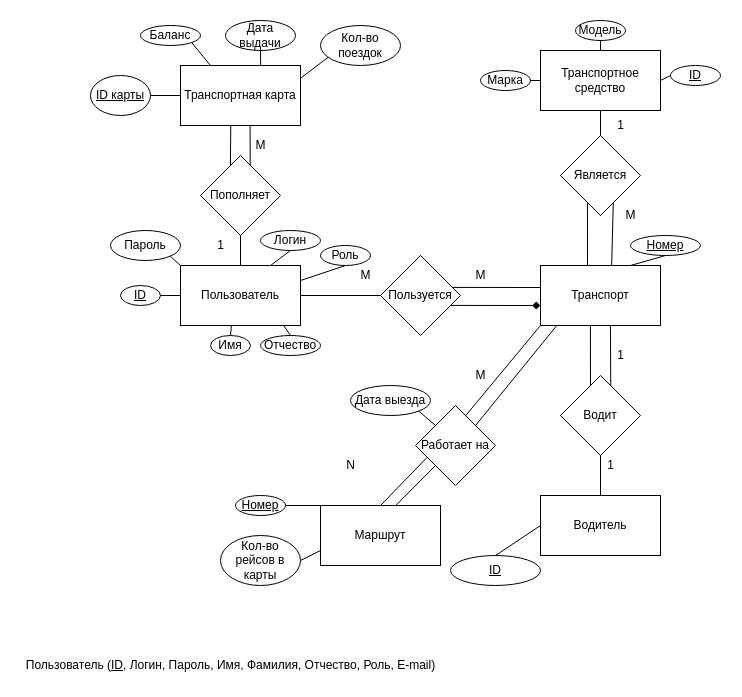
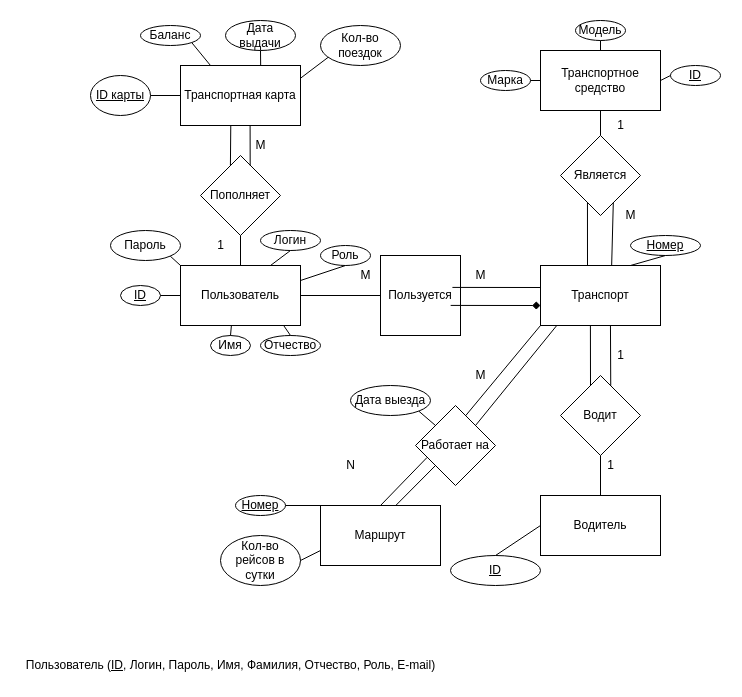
  <mxCell id="0" />
  <mxCell id="1" parent="0" />
  <mxCell id="2" value="Транспорт" style="rounded=0;whiteSpace=wrap;html=1;" parent="1" vertex="1"><mxGeometry x="540" y="265" width="120" height="60" as="geometry" /></mxCell>
  <mxCell id="3" value="Маршрут" style="whiteSpace=wrap;html=1;" parent="1" vertex="1"><mxGeometry x="320" y="505" width="120" height="60" as="geometry" /></mxCell>
  <mxCell id="4" value="Транспортная карта" style="whiteSpace=wrap;html=1;" parent="1" vertex="1"><mxGeometry x="180" y="65" width="120" height="60" as="geometry" /></mxCell>
  <mxCell id="5" value="Пользователь" style="rounded=0;whiteSpace=wrap;html=1;" parent="1" vertex="1"><mxGeometry x="180" y="265" width="120" height="60" as="geometry" /></mxCell>
- <mxCell id="6" value="Пользуется" style="rhombus;whiteSpace=wrap;html=1;" parent="1" vertex="1"><mxGeometry x="380" y="255" width="80" height="80" as="geometry" /></mxCell>
+ <mxCell id="6" value="Пользуется" style="whiteSpace=wrap;html=1;rounded=0;" parent="1" vertex="1"><mxGeometry x="380" y="255" width="80" height="80" as="geometry" /></mxCell>
  <mxCell id="7" value="Пополняет" style="rhombus;whiteSpace=wrap;html=1;" parent="1" vertex="1"><mxGeometry x="200" y="155" width="80" height="80" as="geometry" /></mxCell>
  <mxCell id="8" value="Работает на" style="rhombus;whiteSpace=wrap;html=1;" parent="1" vertex="1"><mxGeometry x="415" y="405" width="80" height="80" as="geometry" /></mxCell>
  <mxCell id="9" value="" style="endArrow=none;html=1;rounded=0;exitX=0.5;exitY=0;exitDx=0;exitDy=0;entryX=0.5;entryY=1;entryDx=0;entryDy=0;" parent="1" source="5" target="7" edge="1"><mxGeometry width="50" height="50" relative="1" as="geometry"><mxPoint x="630" y="355" as="sourcePoint" /><mxPoint x="680" y="305" as="targetPoint" /></mxGeometry></mxCell>
  <mxCell id="10" value="" style="endArrow=none;html=1;rounded=0;exitX=0.374;exitY=0.121;exitDx=0;exitDy=0;entryX=0.419;entryY=1.003;entryDx=0;entryDy=0;entryPerimeter=0;exitPerimeter=0;" parent="1" source="7" target="4" edge="1"><mxGeometry width="50" height="50" relative="1" as="geometry"><mxPoint x="630" y="355" as="sourcePoint" /><mxPoint x="680" y="305" as="targetPoint" /></mxGeometry></mxCell>
  <mxCell id="11" value="" style="endArrow=none;html=1;rounded=0;entryX=0.58;entryY=1;entryDx=0;entryDy=0;entryPerimeter=0;exitX=0.621;exitY=0.124;exitDx=0;exitDy=0;exitPerimeter=0;" parent="1" source="7" target="4" edge="1"><mxGeometry width="50" height="50" relative="1" as="geometry"><mxPoint x="250" y="165" as="sourcePoint" /><mxPoint x="300" y="105" as="targetPoint" /></mxGeometry></mxCell>
  <mxCell id="12" value="1" style="text;html=1;align=center;verticalAlign=middle;resizable=0;points=[];autosize=1;strokeColor=none;fillColor=none;" parent="1" vertex="1"><mxGeometry x="210" y="235" width="20" height="20" as="geometry" /></mxCell>
  <mxCell id="13" value="М" style="text;html=1;align=center;verticalAlign=middle;resizable=0;points=[];autosize=1;strokeColor=none;fillColor=none;" parent="1" vertex="1"><mxGeometry x="245" y="135" width="30" height="20" as="geometry" /></mxCell>
  <mxCell id="14" value="&lt;u&gt;ID карты&lt;/u&gt;" style="ellipse;whiteSpace=wrap;html=1;" parent="1" vertex="1"><mxGeometry x="90" y="75" width="60" height="40" as="geometry" /></mxCell>
  <mxCell id="15" value="Баланс" style="ellipse;whiteSpace=wrap;html=1;" parent="1" vertex="1"><mxGeometry x="140" y="25" width="60" height="20" as="geometry" /></mxCell>
  <mxCell id="16" value="Дата выдачи" style="ellipse;whiteSpace=wrap;html=1;" parent="1" vertex="1"><mxGeometry x="225" y="20" width="70" height="30" as="geometry" /></mxCell>
  <mxCell id="17" value="Кол-во поездок" style="ellipse;whiteSpace=wrap;html=1;" parent="1" vertex="1"><mxGeometry x="320" y="25" width="80" height="40" as="geometry" /></mxCell>
  <mxCell id="18" value="Водитель" style="rounded=0;whiteSpace=wrap;html=1;" parent="1" vertex="1"><mxGeometry x="540" y="495" width="120" height="60" as="geometry" /></mxCell>
  <mxCell id="19" value="Водит" style="rhombus;whiteSpace=wrap;html=1;" parent="1" vertex="1"><mxGeometry x="560" y="375" width="80" height="80" as="geometry" /></mxCell>
  <mxCell id="20" value="" style="endArrow=none;html=1;rounded=0;exitX=1;exitY=0.5;exitDx=0;exitDy=0;entryX=0;entryY=0.5;entryDx=0;entryDy=0;" parent="1" source="5" target="6" edge="1"><mxGeometry width="50" height="50" relative="1" as="geometry"><mxPoint x="470" y="455" as="sourcePoint" /><mxPoint x="520" y="405" as="targetPoint" /></mxGeometry></mxCell>
  <mxCell id="21" value="" style="endArrow=none;html=1;rounded=0;exitX=0.899;exitY=0.399;exitDx=0;exitDy=0;exitPerimeter=0;" parent="1" source="6" edge="1"><mxGeometry width="50" height="50" relative="1" as="geometry"><mxPoint x="460" y="287" as="sourcePoint" /><mxPoint x="540" y="287" as="targetPoint" /></mxGeometry></mxCell>
  <mxCell id="22" value="" style="endArrow=diamond;html=1;rounded=0;exitX=0.877;exitY=0.624;exitDx=0;exitDy=0;exitPerimeter=0;entryX=0;entryY=0.667;entryDx=0;entryDy=0;entryPerimeter=0;" parent="1" source="6" target="2" edge="1"><mxGeometry width="50" height="50" relative="1" as="geometry"><mxPoint x="470" y="455" as="sourcePoint" /><mxPoint x="520" y="405" as="targetPoint" /></mxGeometry></mxCell>
  <mxCell id="23" value="" style="endArrow=none;html=1;rounded=0;exitX=0.5;exitY=0;exitDx=0;exitDy=0;entryX=0.5;entryY=1;entryDx=0;entryDy=0;" parent="1" source="18" target="19" edge="1"><mxGeometry width="50" height="50" relative="1" as="geometry"><mxPoint x="710" y="465" as="sourcePoint" /><mxPoint x="760" y="415" as="targetPoint" /></mxGeometry></mxCell>
  <mxCell id="24" value="" style="endArrow=none;html=1;rounded=0;exitX=0.375;exitY=0.123;exitDx=0;exitDy=0;exitPerimeter=0;entryX=0.416;entryY=1;entryDx=0;entryDy=0;entryPerimeter=0;" parent="1" source="19" target="2" edge="1"><mxGeometry width="50" height="50" relative="1" as="geometry"><mxPoint x="710" y="465" as="sourcePoint" /><mxPoint x="760" y="415" as="targetPoint" /></mxGeometry></mxCell>
  <mxCell id="25" value="" style="endArrow=none;html=1;rounded=0;exitX=0.628;exitY=0.127;exitDx=0;exitDy=0;exitPerimeter=0;entryX=0.583;entryY=0.998;entryDx=0;entryDy=0;entryPerimeter=0;" parent="1" source="19" target="2" edge="1"><mxGeometry width="50" height="50" relative="1" as="geometry"><mxPoint x="710" y="465" as="sourcePoint" /><mxPoint x="760" y="415" as="targetPoint" /></mxGeometry></mxCell>
  <mxCell id="26" value="" style="endArrow=none;html=1;rounded=0;exitX=0.627;exitY=0.127;exitDx=0;exitDy=0;exitPerimeter=0;entryX=0;entryY=1;entryDx=0;entryDy=0;" parent="1" source="8" target="2" edge="1"><mxGeometry width="50" height="50" relative="1" as="geometry"><mxPoint x="710" y="465" as="sourcePoint" /><mxPoint x="760" y="415" as="targetPoint" /></mxGeometry></mxCell>
  <mxCell id="27" value="" style="endArrow=none;html=1;rounded=0;exitX=1;exitY=0;exitDx=0;exitDy=0;entryX=0.136;entryY=0.999;entryDx=0;entryDy=0;entryPerimeter=0;" parent="1" source="8" target="2" edge="1"><mxGeometry width="50" height="50" relative="1" as="geometry"><mxPoint x="710" y="465" as="sourcePoint" /><mxPoint x="760" y="415" as="targetPoint" /></mxGeometry></mxCell>
  <mxCell id="28" value="" style="endArrow=none;html=1;rounded=0;exitX=0.5;exitY=0;exitDx=0;exitDy=0;entryX=0.145;entryY=0.649;entryDx=0;entryDy=0;entryPerimeter=0;" parent="1" source="3" target="8" edge="1"><mxGeometry width="50" height="50" relative="1" as="geometry"><mxPoint x="710" y="465" as="sourcePoint" /><mxPoint x="760" y="415" as="targetPoint" /></mxGeometry></mxCell>
  <mxCell id="29" value="&lt;u&gt;Номер&lt;/u&gt;" style="ellipse;whiteSpace=wrap;html=1;" parent="1" vertex="1"><mxGeometry x="235" y="495" width="50" height="20" as="geometry" /></mxCell>
- <mxCell id="30" value="Кол-во рейсов в карты" style="ellipse;whiteSpace=wrap;html=1;" parent="1" vertex="1"><mxGeometry x="220" y="535" width="80" height="50" as="geometry" /></mxCell>
+ <mxCell id="30" value="Кол-во рейсов в сутки" style="ellipse;whiteSpace=wrap;html=1;" parent="1" vertex="1"><mxGeometry x="220" y="535" width="80" height="50" as="geometry" /></mxCell>
  <mxCell id="31" value="" style="endArrow=none;html=1;rounded=0;exitX=1;exitY=0.5;exitDx=0;exitDy=0;entryX=0;entryY=0;entryDx=0;entryDy=0;" parent="1" source="29" target="3" edge="1"><mxGeometry width="50" height="50" relative="1" as="geometry"><mxPoint x="590" y="335" as="sourcePoint" /><mxPoint x="640" y="285" as="targetPoint" /></mxGeometry></mxCell>
  <mxCell id="32" value="" style="endArrow=none;html=1;rounded=0;exitX=1;exitY=0.5;exitDx=0;exitDy=0;entryX=0;entryY=0.75;entryDx=0;entryDy=0;" parent="1" source="30" target="3" edge="1"><mxGeometry width="50" height="50" relative="1" as="geometry"><mxPoint x="590" y="335" as="sourcePoint" /><mxPoint x="640" y="285" as="targetPoint" /></mxGeometry></mxCell>
  <mxCell id="33" value="Транспортное средство" style="rounded=0;whiteSpace=wrap;html=1;" parent="1" vertex="1"><mxGeometry x="540" y="50" width="120" height="60" as="geometry" /></mxCell>
  <mxCell id="34" value="Является" style="rhombus;whiteSpace=wrap;html=1;" parent="1" vertex="1"><mxGeometry x="560" y="135" width="80" height="80" as="geometry" /></mxCell>
  <mxCell id="35" value="" style="endArrow=none;html=1;rounded=0;entryX=0.337;entryY=0.839;entryDx=0;entryDy=0;entryPerimeter=0;" parent="1" target="34" edge="1"><mxGeometry width="50" height="50" relative="1" as="geometry"><mxPoint x="587" y="265" as="sourcePoint" /><mxPoint x="587" y="205" as="targetPoint" /></mxGeometry></mxCell>
  <mxCell id="36" value="" style="endArrow=none;html=1;rounded=0;entryX=0.66;entryY=0.84;entryDx=0;entryDy=0;entryPerimeter=0;exitX=0.593;exitY=-0.003;exitDx=0;exitDy=0;exitPerimeter=0;" parent="1" source="2" target="34" edge="1"><mxGeometry width="50" height="50" relative="1" as="geometry"><mxPoint x="590" y="325" as="sourcePoint" /><mxPoint x="640" y="275" as="targetPoint" /></mxGeometry></mxCell>
  <mxCell id="37" value="" style="endArrow=none;html=1;rounded=0;entryX=0.5;entryY=1;entryDx=0;entryDy=0;exitX=0.5;exitY=0;exitDx=0;exitDy=0;" parent="1" source="34" target="33" edge="1"><mxGeometry width="50" height="50" relative="1" as="geometry"><mxPoint x="590" y="325" as="sourcePoint" /><mxPoint x="640" y="275" as="targetPoint" /></mxGeometry></mxCell>
  <mxCell id="38" value="" style="endArrow=none;html=1;rounded=0;exitX=1;exitY=0.5;exitDx=0;exitDy=0;entryX=0;entryY=0.5;entryDx=0;entryDy=0;" parent="1" source="14" target="4" edge="1"><mxGeometry width="50" height="50" relative="1" as="geometry"><mxPoint x="540" y="245" as="sourcePoint" /><mxPoint x="590" y="195" as="targetPoint" /></mxGeometry></mxCell>
  <mxCell id="39" value="" style="endArrow=none;html=1;rounded=0;exitX=1;exitY=1;exitDx=0;exitDy=0;entryX=0.25;entryY=0;entryDx=0;entryDy=0;entryPerimeter=0;" parent="1" source="15" target="4" edge="1"><mxGeometry width="50" height="50" relative="1" as="geometry"><mxPoint x="180" y="85" as="sourcePoint" /><mxPoint x="230" y="35" as="targetPoint" /></mxGeometry></mxCell>
  <mxCell id="40" value="" style="endArrow=none;html=1;rounded=0;entryX=0.5;entryY=1;entryDx=0;entryDy=0;exitX=0.668;exitY=0;exitDx=0;exitDy=0;exitPerimeter=0;" parent="1" source="4" target="16" edge="1"><mxGeometry width="50" height="50" relative="1" as="geometry"><mxPoint x="240" y="95" as="sourcePoint" /><mxPoint x="290" y="45" as="targetPoint" /></mxGeometry></mxCell>
  <mxCell id="41" value="" style="endArrow=none;html=1;rounded=0;exitX=1;exitY=0.212;exitDx=0;exitDy=0;exitPerimeter=0;entryX=0.097;entryY=0.794;entryDx=0;entryDy=0;entryPerimeter=0;" parent="1" source="4" target="17" edge="1"><mxGeometry width="50" height="50" relative="1" as="geometry"><mxPoint x="320" y="105" as="sourcePoint" /><mxPoint x="330" y="55" as="targetPoint" /></mxGeometry></mxCell>
  <mxCell id="42" value="&lt;u&gt;ID&lt;/u&gt;" style="ellipse;whiteSpace=wrap;html=1;" parent="1" vertex="1"><mxGeometry x="120" y="285" width="40" height="20" as="geometry" /></mxCell>
  <mxCell id="43" value="Марка" style="ellipse;whiteSpace=wrap;html=1;" parent="1" vertex="1"><mxGeometry x="480" y="70" width="50" height="20" as="geometry" /></mxCell>
  <mxCell id="44" value="Модель" style="ellipse;whiteSpace=wrap;html=1;" parent="1" vertex="1"><mxGeometry x="575" y="20" width="50" height="20" as="geometry" /></mxCell>
  <mxCell id="45" value="&lt;u&gt;Номер&lt;/u&gt;" style="ellipse;whiteSpace=wrap;html=1;" parent="1" vertex="1"><mxGeometry x="630" y="235" width="70" height="20" as="geometry" /></mxCell>
  <mxCell id="46" value="&lt;u&gt;ID&lt;/u&gt;" style="ellipse;whiteSpace=wrap;html=1;" parent="1" vertex="1"><mxGeometry x="670" y="65" width="50" height="20" as="geometry" /></mxCell>
  <mxCell id="47" value="" style="endArrow=none;html=1;rounded=0;exitX=1;exitY=0.5;exitDx=0;exitDy=0;entryX=0;entryY=0.5;entryDx=0;entryDy=0;" parent="1" source="43" target="33" edge="1"><mxGeometry width="50" height="50" relative="1" as="geometry"><mxPoint x="550" y="65" as="sourcePoint" /><mxPoint x="600" y="15" as="targetPoint" /></mxGeometry></mxCell>
  <mxCell id="48" value="" style="endArrow=none;html=1;rounded=0;exitX=1;exitY=0.5;exitDx=0;exitDy=0;entryX=0;entryY=0.5;entryDx=0;entryDy=0;" parent="1" source="33" target="46" edge="1"><mxGeometry width="50" height="50" relative="1" as="geometry"><mxPoint x="710" y="45" as="sourcePoint" /><mxPoint x="760" y="-5" as="targetPoint" /></mxGeometry></mxCell>
  <mxCell id="49" value="" style="endArrow=none;html=1;rounded=0;exitX=0.5;exitY=0;exitDx=0;exitDy=0;entryX=0.5;entryY=1;entryDx=0;entryDy=0;" parent="1" source="33" target="44" edge="1"><mxGeometry width="50" height="50" relative="1" as="geometry"><mxPoint x="680" y="35" as="sourcePoint" /><mxPoint x="730" y="-15" as="targetPoint" /></mxGeometry></mxCell>
  <mxCell id="50" value="" style="endArrow=none;html=1;rounded=0;exitX=0.75;exitY=0;exitDx=0;exitDy=0;entryX=0.5;entryY=1;entryDx=0;entryDy=0;" parent="1" source="2" target="45" edge="1"><mxGeometry width="50" height="50" relative="1" as="geometry"><mxPoint x="740" y="195" as="sourcePoint" /><mxPoint x="790" y="145" as="targetPoint" /></mxGeometry></mxCell>
  <mxCell id="51" value="" style="endArrow=none;html=1;rounded=0;entryX=0;entryY=0.5;entryDx=0;entryDy=0;exitX=1;exitY=0.5;exitDx=0;exitDy=0;" parent="1" source="42" target="5" edge="1"><mxGeometry width="50" height="50" relative="1" as="geometry"><mxPoint x="120" y="385" as="sourcePoint" /><mxPoint x="170" y="335" as="targetPoint" /></mxGeometry></mxCell>
  <mxCell id="52" value="Имя" style="ellipse;whiteSpace=wrap;html=1;" parent="1" vertex="1"><mxGeometry x="210" y="335" width="40" height="20" as="geometry" /></mxCell>
  <mxCell id="53" value="Отчество" style="ellipse;whiteSpace=wrap;html=1;" parent="1" vertex="1"><mxGeometry x="260" y="335" width="60" height="20" as="geometry" /></mxCell>
  <mxCell id="54" value="" style="endArrow=none;html=1;rounded=0;entryX=0.424;entryY=1.004;entryDx=0;entryDy=0;entryPerimeter=0;exitX=0.5;exitY=0;exitDx=0;exitDy=0;" parent="1" source="52" target="5" edge="1"><mxGeometry width="50" height="50" relative="1" as="geometry"><mxPoint x="200" y="435" as="sourcePoint" /><mxPoint x="250" y="385" as="targetPoint" /></mxGeometry></mxCell>
  <mxCell id="55" value="" style="endArrow=none;html=1;rounded=0;entryX=0.861;entryY=1.004;entryDx=0;entryDy=0;entryPerimeter=0;exitX=0.5;exitY=0;exitDx=0;exitDy=0;" parent="1" source="53" target="5" edge="1"><mxGeometry width="50" height="50" relative="1" as="geometry"><mxPoint x="280" y="455" as="sourcePoint" /><mxPoint x="330" y="405" as="targetPoint" /></mxGeometry></mxCell>
  <mxCell id="56" value="М" style="text;html=1;align=center;verticalAlign=middle;resizable=0;points=[];autosize=1;strokeColor=none;fillColor=none;" parent="1" vertex="1"><mxGeometry x="350" y="265" width="30" height="20" as="geometry" /></mxCell>
  <mxCell id="57" value="М" style="text;html=1;align=center;verticalAlign=middle;resizable=0;points=[];autosize=1;strokeColor=none;fillColor=none;" parent="1" vertex="1"><mxGeometry x="465" y="265" width="30" height="20" as="geometry" /></mxCell>
  <mxCell id="58" value="1" style="text;html=1;align=center;verticalAlign=middle;resizable=0;points=[];autosize=1;strokeColor=none;fillColor=none;" parent="1" vertex="1"><mxGeometry x="610" y="115" width="20" height="20" as="geometry" /></mxCell>
  <mxCell id="59" value="М" style="text;html=1;align=center;verticalAlign=middle;resizable=0;points=[];autosize=1;strokeColor=none;fillColor=none;" parent="1" vertex="1"><mxGeometry x="615" y="205" width="30" height="20" as="geometry" /></mxCell>
  <mxCell id="60" value="N" style="text;html=1;align=center;verticalAlign=middle;resizable=0;points=[];autosize=1;strokeColor=none;fillColor=none;" parent="1" vertex="1"><mxGeometry x="340" y="455" width="20" height="20" as="geometry" /></mxCell>
  <mxCell id="61" value="М" style="text;html=1;align=center;verticalAlign=middle;resizable=0;points=[];autosize=1;strokeColor=none;fillColor=none;" parent="1" vertex="1"><mxGeometry x="465" y="365" width="30" height="20" as="geometry" /></mxCell>
  <mxCell id="62" value="1" style="text;html=1;align=center;verticalAlign=middle;resizable=0;points=[];autosize=1;strokeColor=none;fillColor=none;" parent="1" vertex="1"><mxGeometry x="600" y="455" width="20" height="20" as="geometry" /></mxCell>
  <mxCell id="63" value="1" style="text;html=1;align=center;verticalAlign=middle;resizable=0;points=[];autosize=1;strokeColor=none;fillColor=none;" parent="1" vertex="1"><mxGeometry x="610" y="345" width="20" height="20" as="geometry" /></mxCell>
  <mxCell id="64" value="&lt;u&gt;ID&lt;br&gt;&lt;/u&gt;" style="ellipse;whiteSpace=wrap;html=1;" parent="1" vertex="1"><mxGeometry x="450" y="555" width="90" height="30" as="geometry" /></mxCell>
  <mxCell id="65" value="" style="endArrow=none;html=1;rounded=0;exitX=0.5;exitY=0;exitDx=0;exitDy=0;entryX=0;entryY=0.5;entryDx=0;entryDy=0;" parent="1" source="64" target="18" edge="1"><mxGeometry width="50" height="50" relative="1" as="geometry"><mxPoint x="540" y="545" as="sourcePoint" /><mxPoint x="590" y="495" as="targetPoint" /></mxGeometry></mxCell>
  <mxCell id="66" value="Логин" style="ellipse;whiteSpace=wrap;html=1;" parent="1" vertex="1"><mxGeometry x="260" y="230" width="60" height="20" as="geometry" /></mxCell>
  <mxCell id="67" value="Пароль" style="ellipse;whiteSpace=wrap;html=1;" parent="1" vertex="1"><mxGeometry x="110" y="230" width="70" height="30" as="geometry" /></mxCell>
  <mxCell id="68" value="" style="endArrow=none;html=1;rounded=0;exitX=0.75;exitY=0;exitDx=0;exitDy=0;entryX=0.5;entryY=1;entryDx=0;entryDy=0;" parent="1" source="5" target="66" edge="1"><mxGeometry width="50" height="50" relative="1" as="geometry"><mxPoint x="340" y="315" as="sourcePoint" /><mxPoint x="320" y="255" as="targetPoint" /></mxGeometry></mxCell>
  <mxCell id="69" value="" style="endArrow=none;html=1;rounded=0;entryX=1;entryY=1;entryDx=0;entryDy=0;exitX=0;exitY=0;exitDx=0;exitDy=0;" parent="1" source="5" target="67" edge="1"><mxGeometry width="50" height="50" relative="1" as="geometry"><mxPoint x="160" y="305" as="sourcePoint" /><mxPoint x="210" y="255" as="targetPoint" /></mxGeometry></mxCell>
  <mxCell id="70" value="" style="endArrow=none;html=1;rounded=0;entryX=0;entryY=1;entryDx=0;entryDy=0;exitX=0.627;exitY=0;exitDx=0;exitDy=0;exitPerimeter=0;" parent="1" source="3" target="8" edge="1"><mxGeometry width="50" height="50" relative="1" as="geometry"><mxPoint x="400" y="525" as="sourcePoint" /><mxPoint x="450" y="475" as="targetPoint" /></mxGeometry></mxCell>
  <mxCell id="71" value="Дата выезда" style="ellipse;whiteSpace=wrap;html=1;" parent="1" vertex="1"><mxGeometry x="350" y="385" width="80" height="30" as="geometry" /></mxCell>
  <mxCell id="72" value="" style="endArrow=none;html=1;rounded=0;exitX=0;exitY=0;exitDx=0;exitDy=0;entryX=1;entryY=1;entryDx=0;entryDy=0;" parent="1" source="8" target="71" edge="1"><mxGeometry width="50" height="50" relative="1" as="geometry"><mxPoint x="370" y="435" as="sourcePoint" /><mxPoint x="420" y="385" as="targetPoint" /></mxGeometry></mxCell>
  <mxCell id="73" value="Роль" style="ellipse;whiteSpace=wrap;html=1;" parent="1" vertex="1"><mxGeometry x="320" y="245" width="50" height="20" as="geometry" /></mxCell>
  <mxCell id="74" value="" style="endArrow=none;html=1;rounded=0;exitX=1;exitY=0.25;exitDx=0;exitDy=0;entryX=0.5;entryY=1;entryDx=0;entryDy=0;" parent="1" source="5" target="73" edge="1"><mxGeometry width="50" height="50" relative="1" as="geometry"><mxPoint x="440" y="295" as="sourcePoint" /><mxPoint x="490" y="245" as="targetPoint" /></mxGeometry></mxCell>
  <mxCell id="75" value="Пользователь (&lt;u&gt;ID&lt;/u&gt;, Логин, Пароль, Имя, Фамилия, Отчество, Роль, E-mail)" style="text;html=1;align=center;verticalAlign=middle;resizable=0;points=[];autosize=1;strokeColor=none;fillColor=none;" vertex="1" parent="1"><mxGeometry x="20" y="655" width="420" height="20" as="geometry" /></mxCell>
